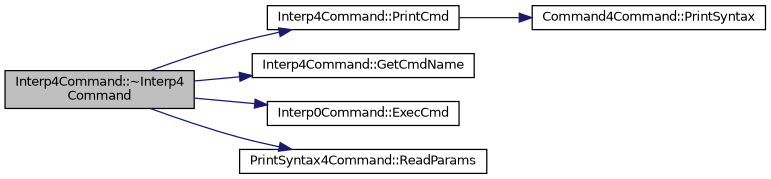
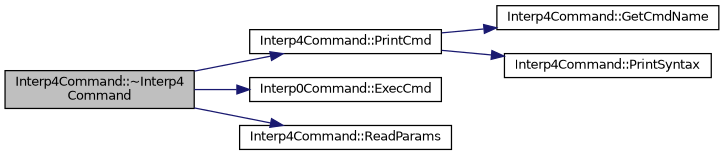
  digraph {
    fontname="DejaVu Sans"
    rankdir=LR
    node [color=black fillcolor=white fontname="DejaVu Sans" fontsize=10 shape=record style=filled]
    edge [color=midnightblue fontname="DejaVu Sans" fontsize=10 labelfontname=Helvetica labelfontsize=10 style=solid]
    n1 [fillcolor=grey75 fontcolor=black height=0.2 label="Interp4Command::~Interp4\lCommand" width=0.4]
    n2 [height=0.2 label="Interp4Command::PrintCmd" width=0.4]
    n3 [height=0.2 label="Interp4Command::GetCmdName" width=0.4]
    n4 [height=0.2 label="Interp0Command::ExecCmd" width=0.4]
-   n5 [height=0.2 label="PrintSyntax4Command::ReadParams" width=0.4]
-   n6 [height=0.2 label="Command4Command::PrintSyntax" width=0.4]
+   n5 [height=0.2 label="Interp4Command::ReadParams" width=0.4]
+   n6 [height=0.2 label="Interp4Command::PrintSyntax" width=0.4]
    n1 -> n2
-   n1 -> n3
+   n2 -> n3
    n1 -> n4
    n1 -> n5
    n2 -> n6
  }
